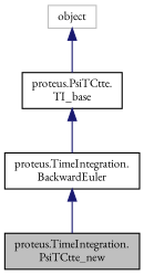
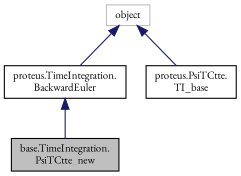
  digraph {
    fontname="EB Garamond"
    node [color=black fillcolor=white fontname="EB Garamond" fontsize=10 shape=record style=filled]
    edge [color=midnightblue dir=back fontname="EB Garamond" fontsize=10 labelfontname=Helvetica labelfontsize=10 style=solid]
-   n1 [fillcolor=grey75 fontcolor=black height=0.2 label="proteus.TimeIntegration.\lPsiTCtte_new" width=0.4]
+   n1 [fillcolor=grey75 fontcolor=black height=0.2 label="base.TimeIntegration.\lPsiTCtte_new" width=0.4]
    n2 [height=0.2 label="proteus.TimeIntegration.\lBackwardEuler" width=0.4]
    n3 [height=0.2 label="proteus.PsiTCtte.\lTI_base" width=0.4]
    n4 [color=grey75 height=0.2 label=object width=0.4]
    n2 -> n1
-   n3 -> n2
+   n4 -> n2
    n4 -> n3
  }
